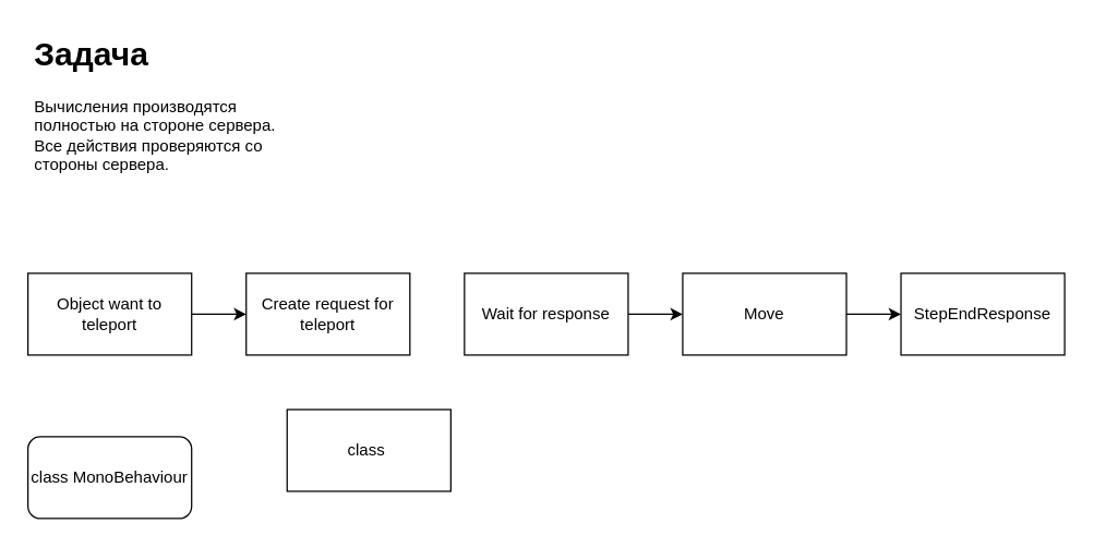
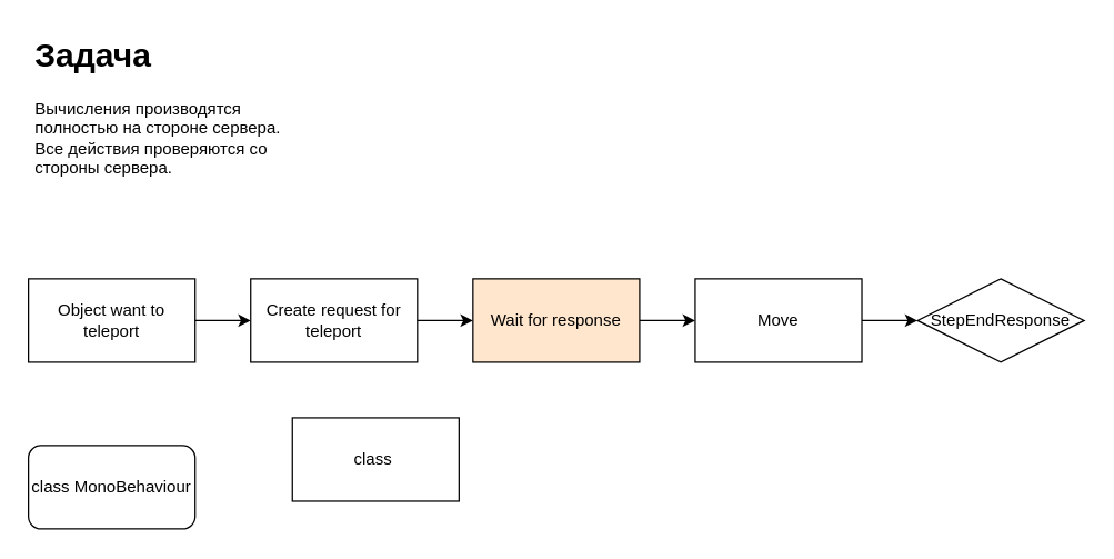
  <mxCell id="0" />
  <mxCell id="1" parent="0" />
  <mxCell id="2" style="edgeStyle=orthogonalEdgeStyle;rounded=0;orthogonalLoop=1;jettySize=auto;html=1;exitX=1;exitY=0.5;exitDx=0;exitDy=0;entryX=0;entryY=0.5;entryDx=0;entryDy=0;" edge="1" parent="1" source="3" target="5"><mxGeometry relative="1" as="geometry" /></mxCell>
  <mxCell id="3" value="Object want to teleport" style="rounded=0;whiteSpace=wrap;html=1;" vertex="1" parent="1"><mxGeometry x="20" y="200" width="120" height="60" as="geometry" /></mxCell>
+ <mxCell id="4" style="edgeStyle=orthogonalEdgeStyle;rounded=0;orthogonalLoop=1;jettySize=auto;html=1;exitX=1;exitY=0.5;exitDx=0;exitDy=0;entryX=0;entryY=0.5;entryDx=0;entryDy=0;" edge="1" parent="1" source="5" target="7"><mxGeometry relative="1" as="geometry" /></mxCell>
  <mxCell id="5" value="Create request for teleport" style="rounded=0;whiteSpace=wrap;html=1;" vertex="1" parent="1"><mxGeometry x="180" y="200" width="120" height="60" as="geometry" /></mxCell>
  <mxCell id="6" style="edgeStyle=orthogonalEdgeStyle;rounded=0;orthogonalLoop=1;jettySize=auto;html=1;exitX=1;exitY=0.5;exitDx=0;exitDy=0;" edge="1" parent="1" source="7" target="9"><mxGeometry relative="1" as="geometry" /></mxCell>
- <mxCell id="7" value="Wait for response" style="rounded=0;whiteSpace=wrap;html=1;" vertex="1" parent="1"><mxGeometry x="340" y="200" width="120" height="60" as="geometry" /></mxCell>
+ <mxCell id="7" value="Wait for response" style="rounded=0;whiteSpace=wrap;html=1;fillColor=#ffe6cc;" vertex="1" parent="1"><mxGeometry x="340" y="200" width="120" height="60" as="geometry" /></mxCell>
  <mxCell id="8" style="edgeStyle=orthogonalEdgeStyle;rounded=0;orthogonalLoop=1;jettySize=auto;html=1;exitX=1;exitY=0.5;exitDx=0;exitDy=0;entryX=0;entryY=0.5;entryDx=0;entryDy=0;" edge="1" parent="1" source="9" target="12"><mxGeometry relative="1" as="geometry" /></mxCell>
  <mxCell id="9" value="Move" style="rounded=0;whiteSpace=wrap;html=1;" vertex="1" parent="1"><mxGeometry x="500" y="200" width="120" height="60" as="geometry" /></mxCell>
  <mxCell id="10" value="class MonoBehaviour" style="whiteSpace=wrap;html=1;rounded=1;" vertex="1" parent="1"><mxGeometry x="20" y="320" width="120" height="60" as="geometry" /></mxCell>
  <mxCell id="11" value="class&amp;nbsp;" style="rounded=0;whiteSpace=wrap;html=1;" vertex="1" parent="1"><mxGeometry x="210" y="300" width="120" height="60" as="geometry" /></mxCell>
- <mxCell id="12" value="StepEndResponse" style="rounded=0;whiteSpace=wrap;html=1;" vertex="1" parent="1"><mxGeometry x="660" y="200" width="120" height="60" as="geometry" /></mxCell>
+ <mxCell id="12" value="StepEndResponse" style="rhombus;whiteSpace=wrap;html=1;" vertex="1" parent="1"><mxGeometry x="660" y="200" width="120" height="60" as="geometry" /></mxCell>
  <mxCell id="13" value="&lt;h1&gt;Задача&lt;/h1&gt;&lt;p&gt;Вычисления производятся полностью на стороне сервера. Все действия проверяются со стороны сервера.&lt;/p&gt;" style="text;html=1;strokeColor=none;fillColor=none;spacing=5;spacingTop=-20;whiteSpace=wrap;overflow=hidden;rounded=0;" vertex="1" parent="1"><mxGeometry x="20" y="20" width="190" height="120" as="geometry" /></mxCell>
